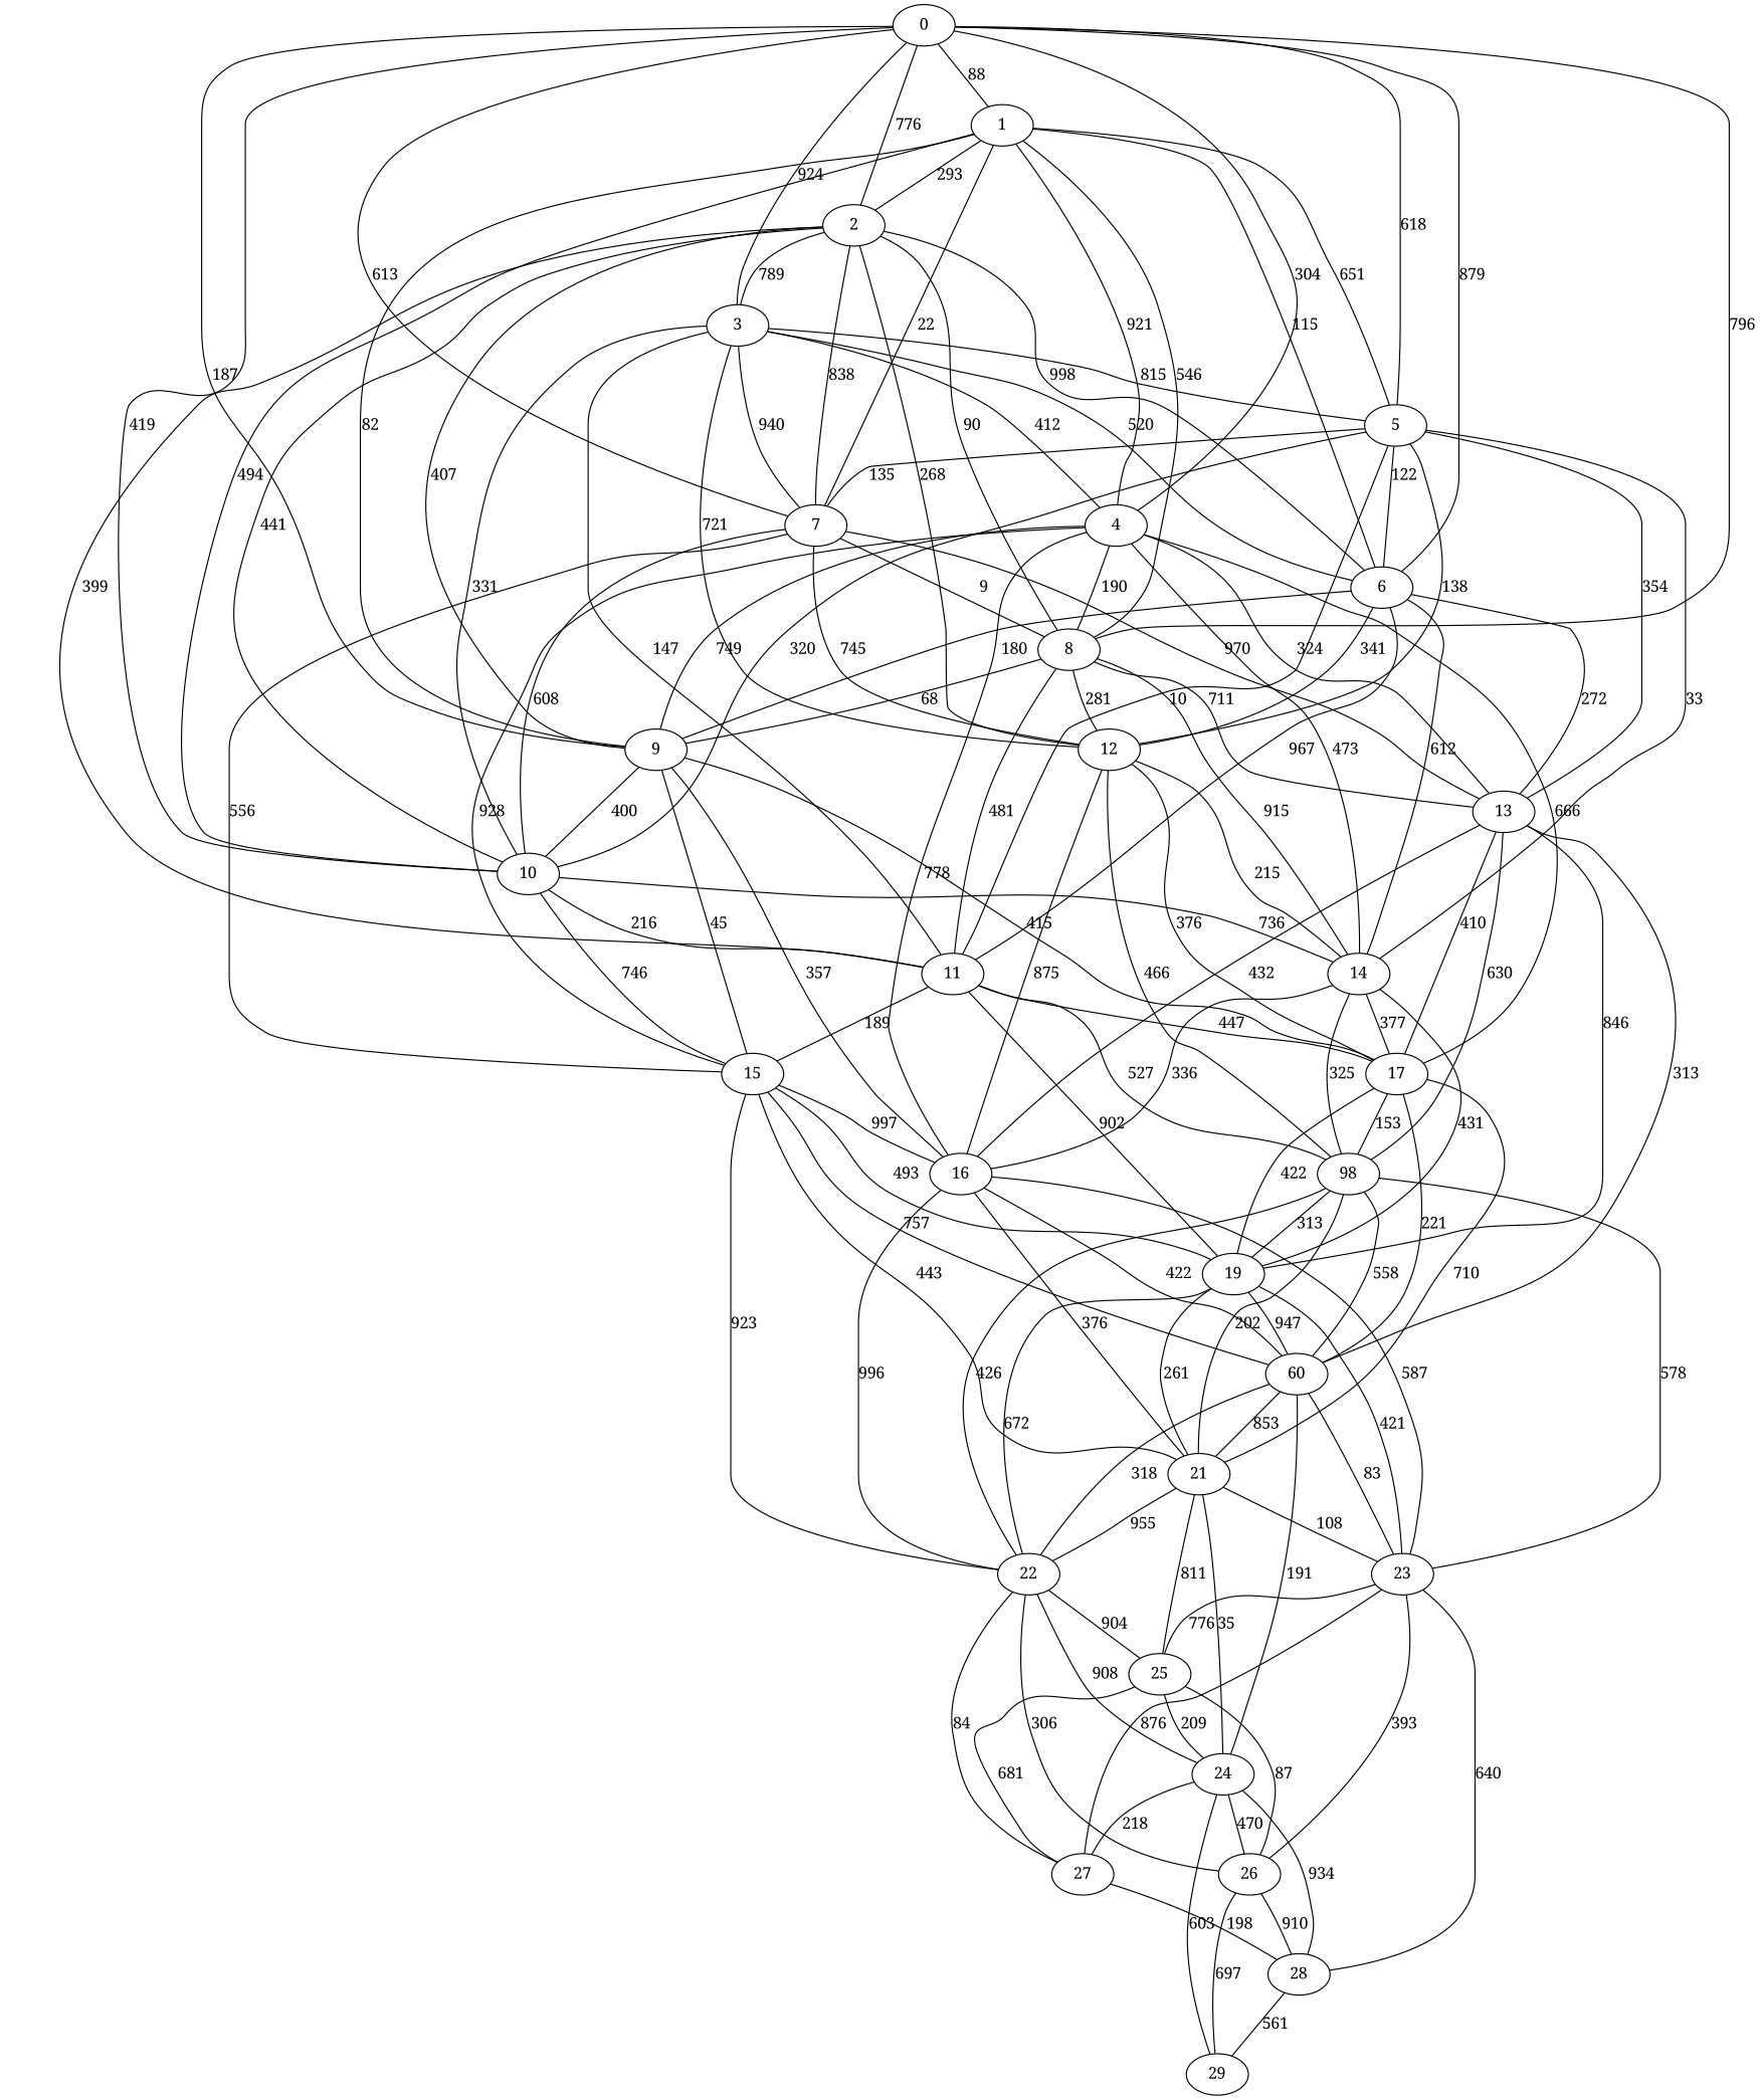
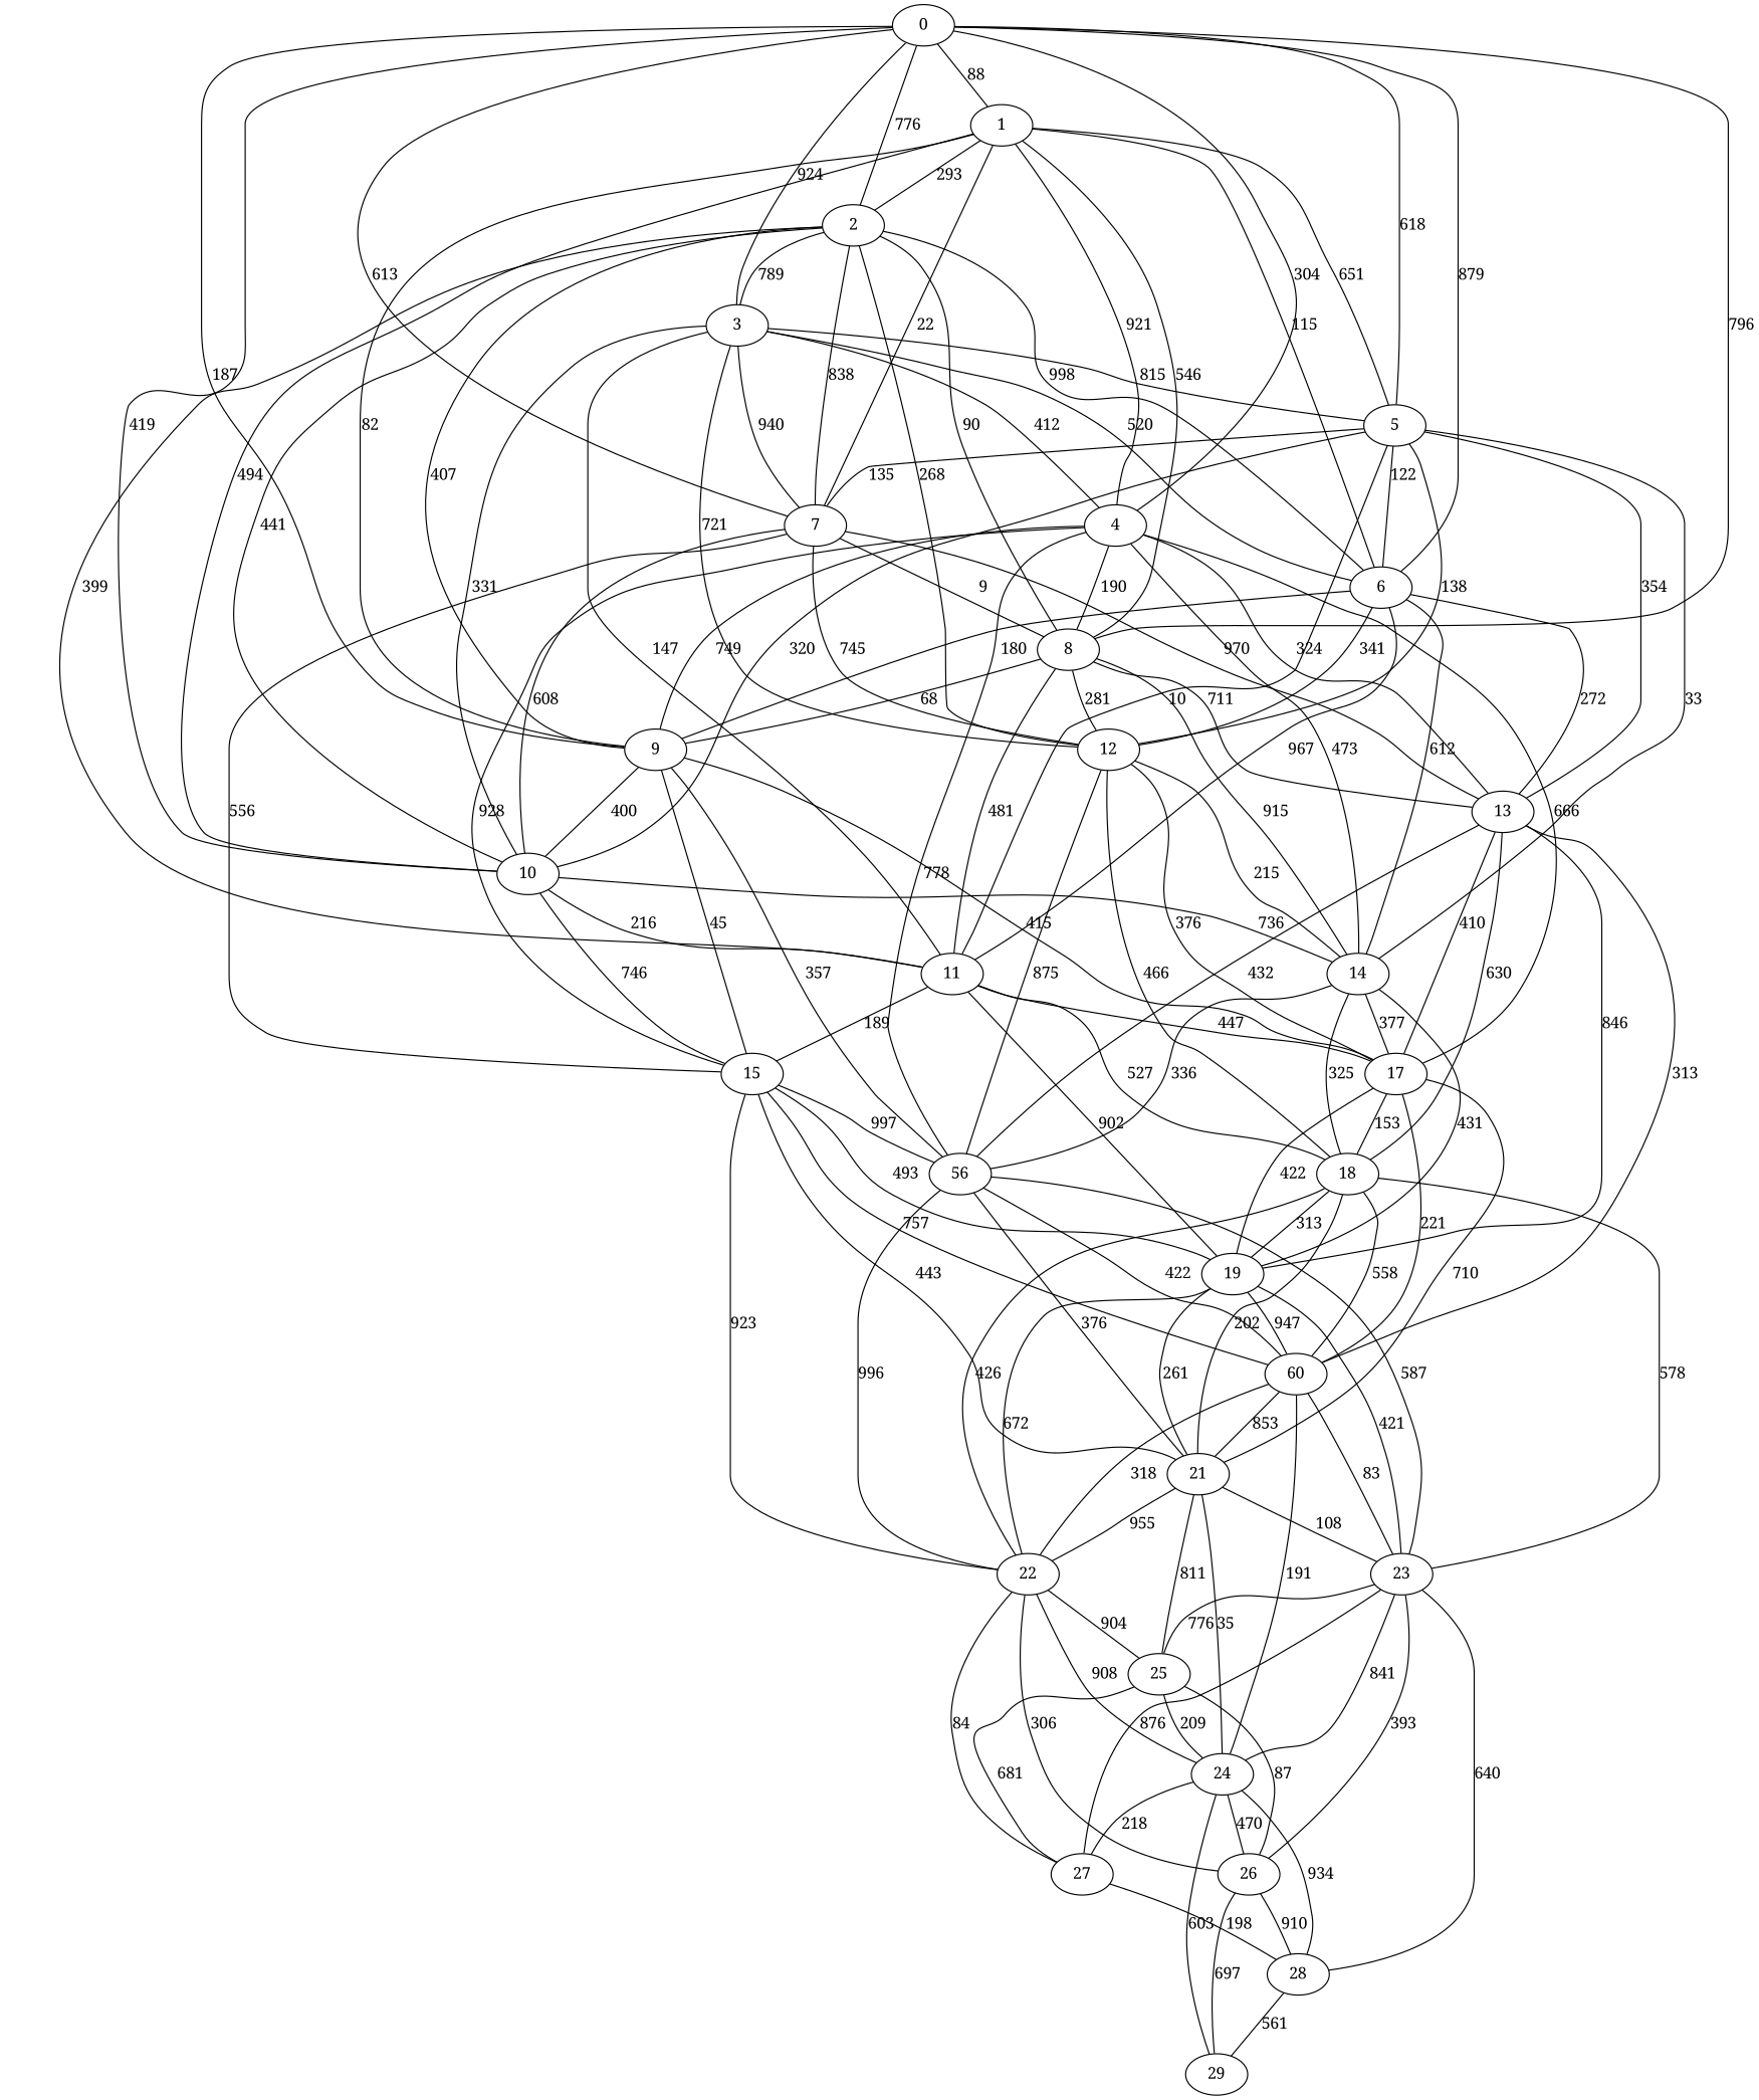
  strict graph {
    fontname="Noto Serif"
    node [fontname="Noto Serif"]
    edge [fontname="Noto Serif"]
    0
    1
    2
    3
    4
    5
    6
    7
    8
    9
    10
    11
    12
    13
    14
    15
-   16
+   16 [label=56]
    17
-   18 [label=98]
+   18
    19
    n21 [label=60]
    21
    22
    23
    24
    25
    26
    27
    28
    29
    0 -- 1 [label=88]
    0 -- 2 [label=776]
    0 -- 3 [label=924]
    0 -- 4 [label=304]
    0 -- 5 [label=618]
    0 -- 6 [label=879]
    0 -- 7 [label=613]
    0 -- 8 [label=796]
    0 -- 9 [label=187]
    0 -- 10 [label=419]
    1 -- 2 [label=293]
    1 -- 4 [label=921]
    1 -- 5 [label=651]
    1 -- 6 [label=115]
    1 -- 7 [label=22]
    1 -- 8 [label=546]
    1 -- 9 [label=82]
    1 -- 10 [label=494]
    2 -- 3 [label=789]
    2 -- 6 [label=998]
    2 -- 7 [label=838]
    2 -- 8 [label=90]
    2 -- 9 [label=407]
    2 -- 10 [label=441]
    2 -- 11 [label=399]
    2 -- 12 [label=268]
    3 -- 4 [label=412]
    3 -- 5 [label=815]
    3 -- 6 [label=520]
    3 -- 7 [label=940]
    3 -- 10 [label=331]
    3 -- 11 [label=147]
    3 -- 12 [label=721]
    4 -- 8 [label=190]
    4 -- 9 [label=749]
    4 -- 13 [label=324]
    4 -- 14 [label=473]
    4 -- 15 [label=928]
    4 -- 16 [label=778]
    4 -- 17 [label=666]
    5 -- 6 [label=122]
    5 -- 7 [label=135]
    5 -- 10 [label=320]
    5 -- 11 [label=10]
    5 -- 12 [label=138]
    5 -- 13 [label=354]
    5 -- 14 [label=33]
    6 -- 9 [label=180]
    6 -- 11 [label=967]
    6 -- 12 [label=341]
    6 -- 13 [label=272]
    6 -- 14 [label=612]
    7 -- 8 [label=9]
    7 -- 10 [label=608]
    7 -- 12 [label=745]
    7 -- 13 [label=970]
    7 -- 15 [label=556]
    8 -- 9 [label=68]
    8 -- 11 [label=481]
    8 -- 12 [label=281]
    8 -- 13 [label=711]
    8 -- 14 [label=915]
    9 -- 10 [label=400]
    9 -- 15 [label=45]
    9 -- 16 [label=357]
    9 -- 17 [label=415]
    10 -- 11 [label=216]
    10 -- 14 [label=736]
    10 -- 15 [label=746]
    11 -- 15 [label=189]
    11 -- 17 [label=447]
    11 -- 18 [label=527]
    11 -- 19 [label=902]
    12 -- 14 [label=215]
    12 -- 16 [label=875]
    12 -- 17 [label=376]
    12 -- 18 [label=466]
    13 -- 16 [label=432]
    13 -- 17 [label=410]
    13 -- 18 [label=630]
    13 -- 19 [label=846]
    13 -- n21 [label=313]
    14 -- 16 [label=336]
    14 -- 17 [label=377]
    14 -- 18 [label=325]
    14 -- 19 [label=431]
    15 -- 16 [label=997]
    15 -- 19 [label=493]
    15 -- n21 [label=757]
    15 -- 21 [label=443]
    15 -- 22 [label=923]
    16 -- n21 [label=422]
    16 -- 21 [label=376]
    16 -- 22 [label=996]
    16 -- 23 [label=587]
    17 -- 18 [label=153]
    17 -- 19 [label=422]
    17 -- n21 [label=221]
    17 -- 21 [label=710]
    18 -- 19 [label=313]
    18 -- n21 [label=558]
    18 -- 21 [label=202]
    18 -- 22 [label=426]
    18 -- 23 [label=578]
    19 -- n21 [label=947]
    19 -- 21 [label=261]
    19 -- 22 [label=672]
    19 -- 23 [label=421]
    n21 -- 21 [label=853]
    n21 -- 22 [label=318]
    n21 -- 23 [label=83]
    n21 -- 24 [label=191]
    21 -- 22 [label=955]
    21 -- 23 [label=108]
    21 -- 24 [label=35]
    21 -- 25 [label=811]
    22 -- 24 [label=908]
    22 -- 25 [label=904]
    22 -- 26 [label=306]
    22 -- 27 [label=84]
+   23 -- 24 [label=841]
    23 -- 25 [label=776]
    23 -- 26 [label=393]
    23 -- 27 [label=876]
    23 -- 28 [label=640]
    24 -- 26 [label=470]
    24 -- 27 [label=218]
    24 -- 28 [label=934]
    24 -- 29 [label=603]
    25 -- 24 [label=209]
    25 -- 26 [label=87]
    25 -- 27 [label=681]
    26 -- 28 [label=910]
    27 -- 28 [label=198]
    28 -- 29 [label=561]
    29 -- 26 [label=697]
  }
